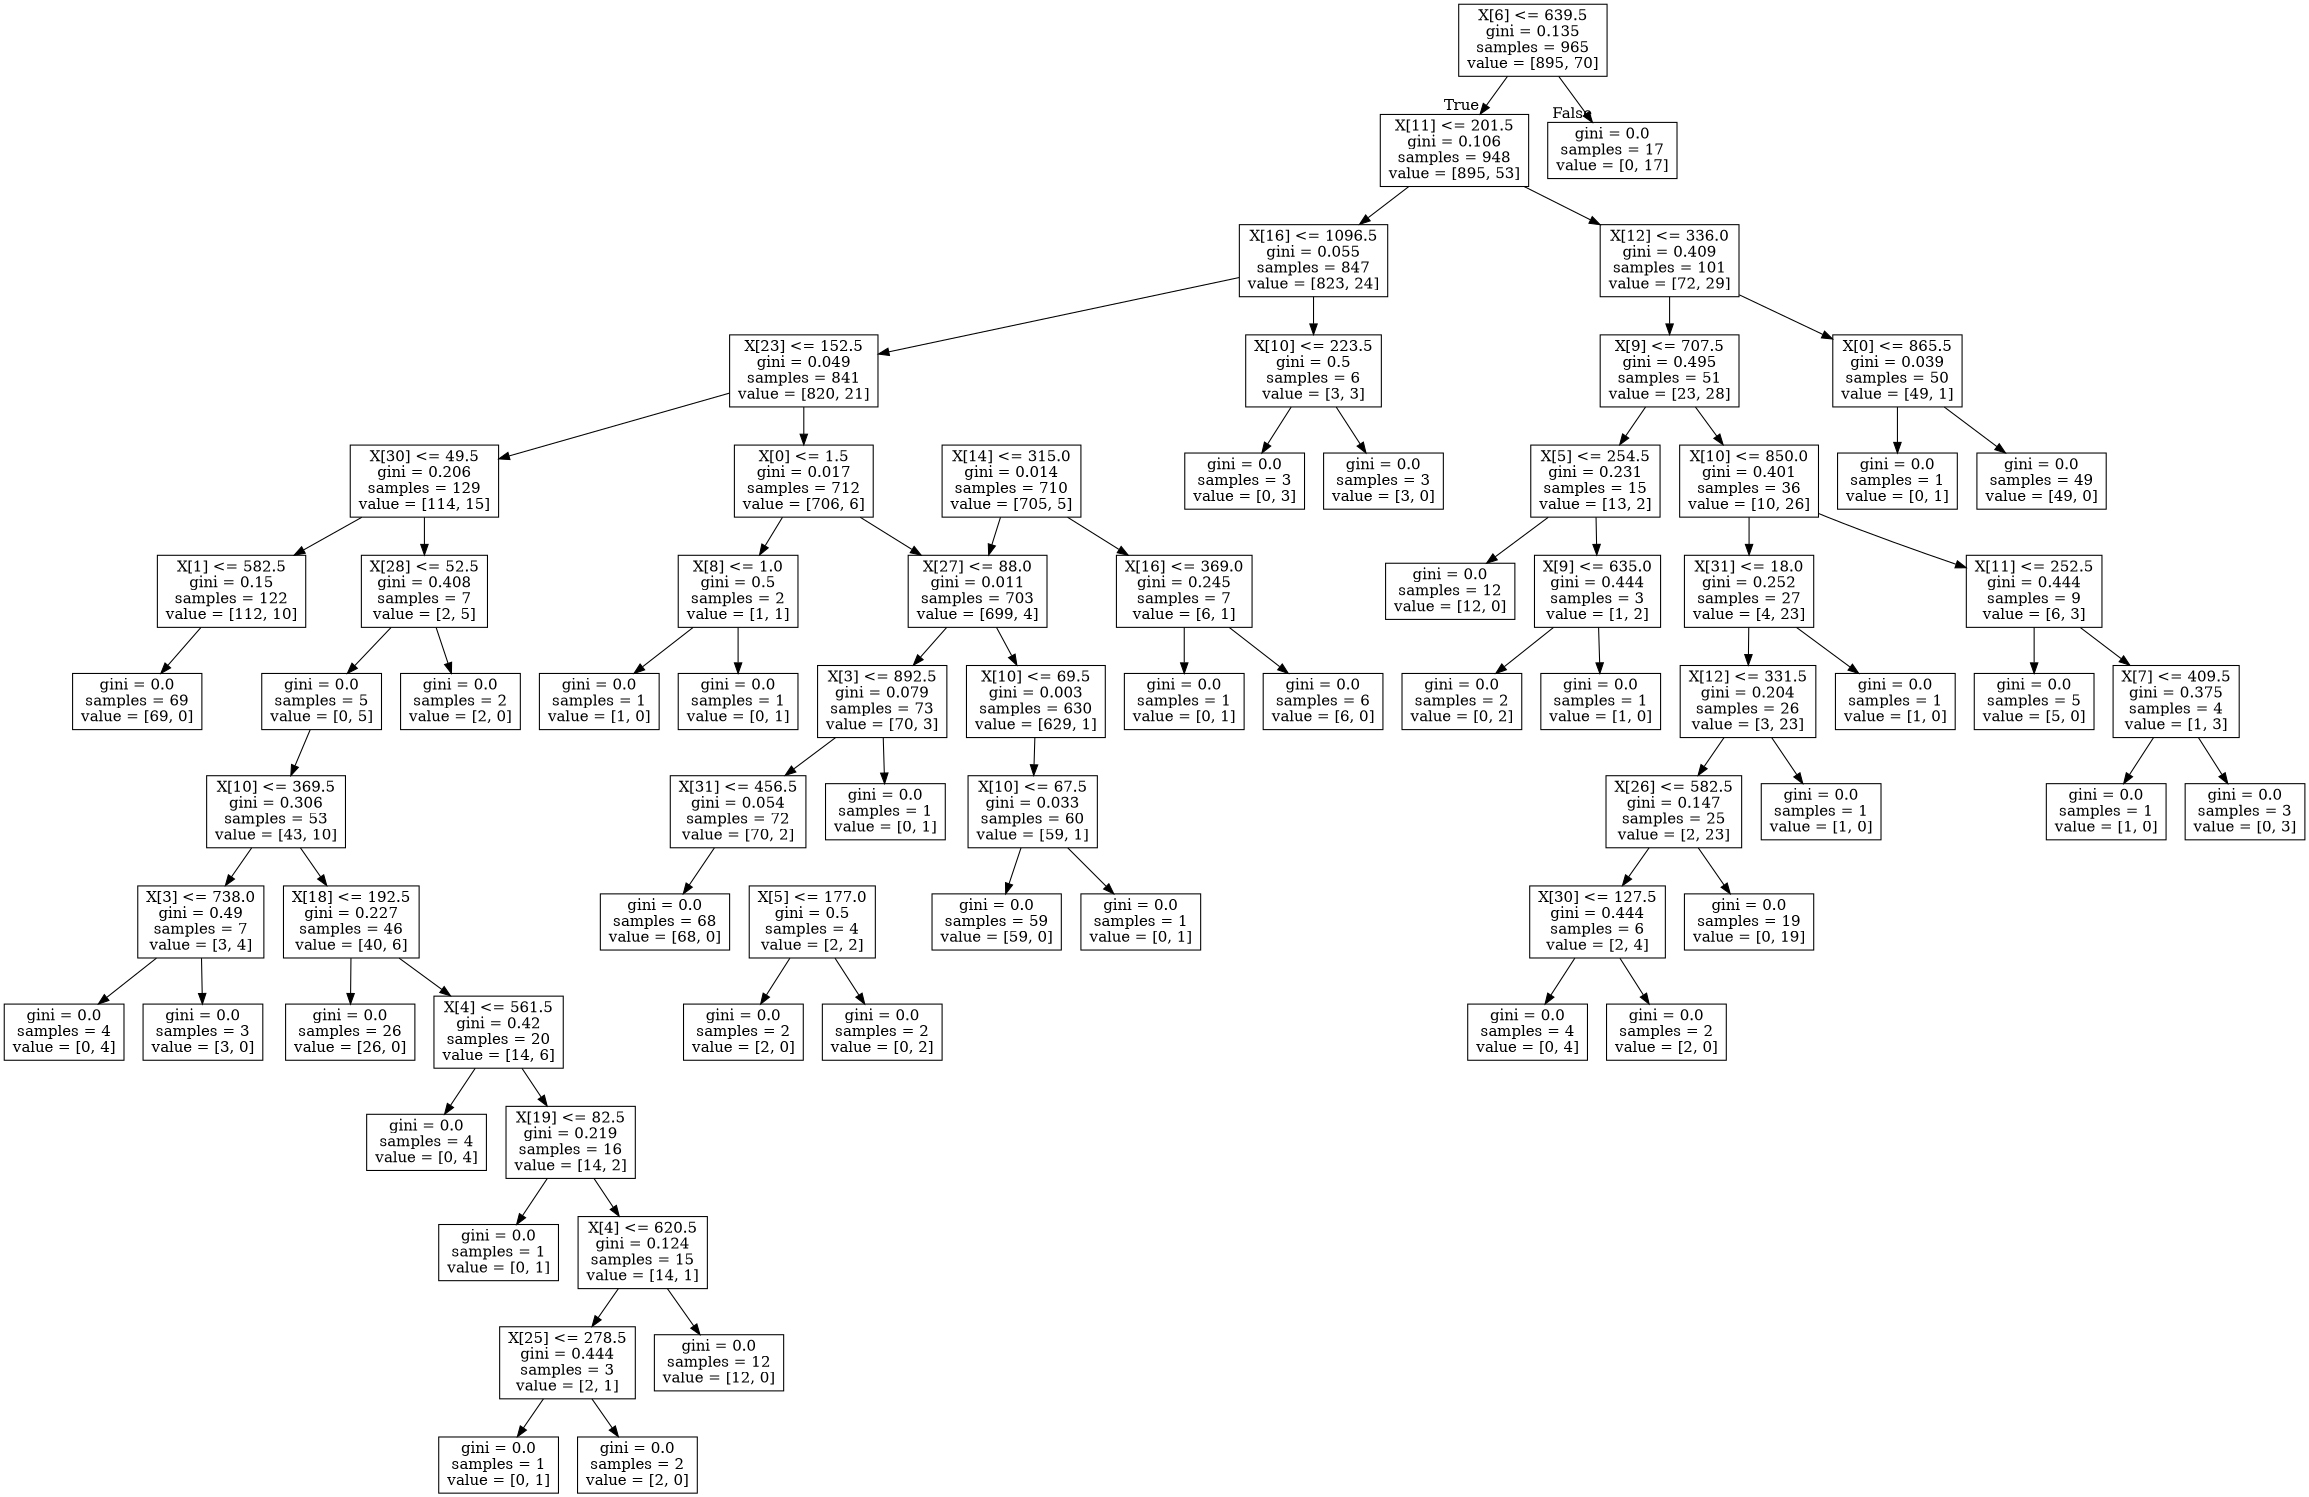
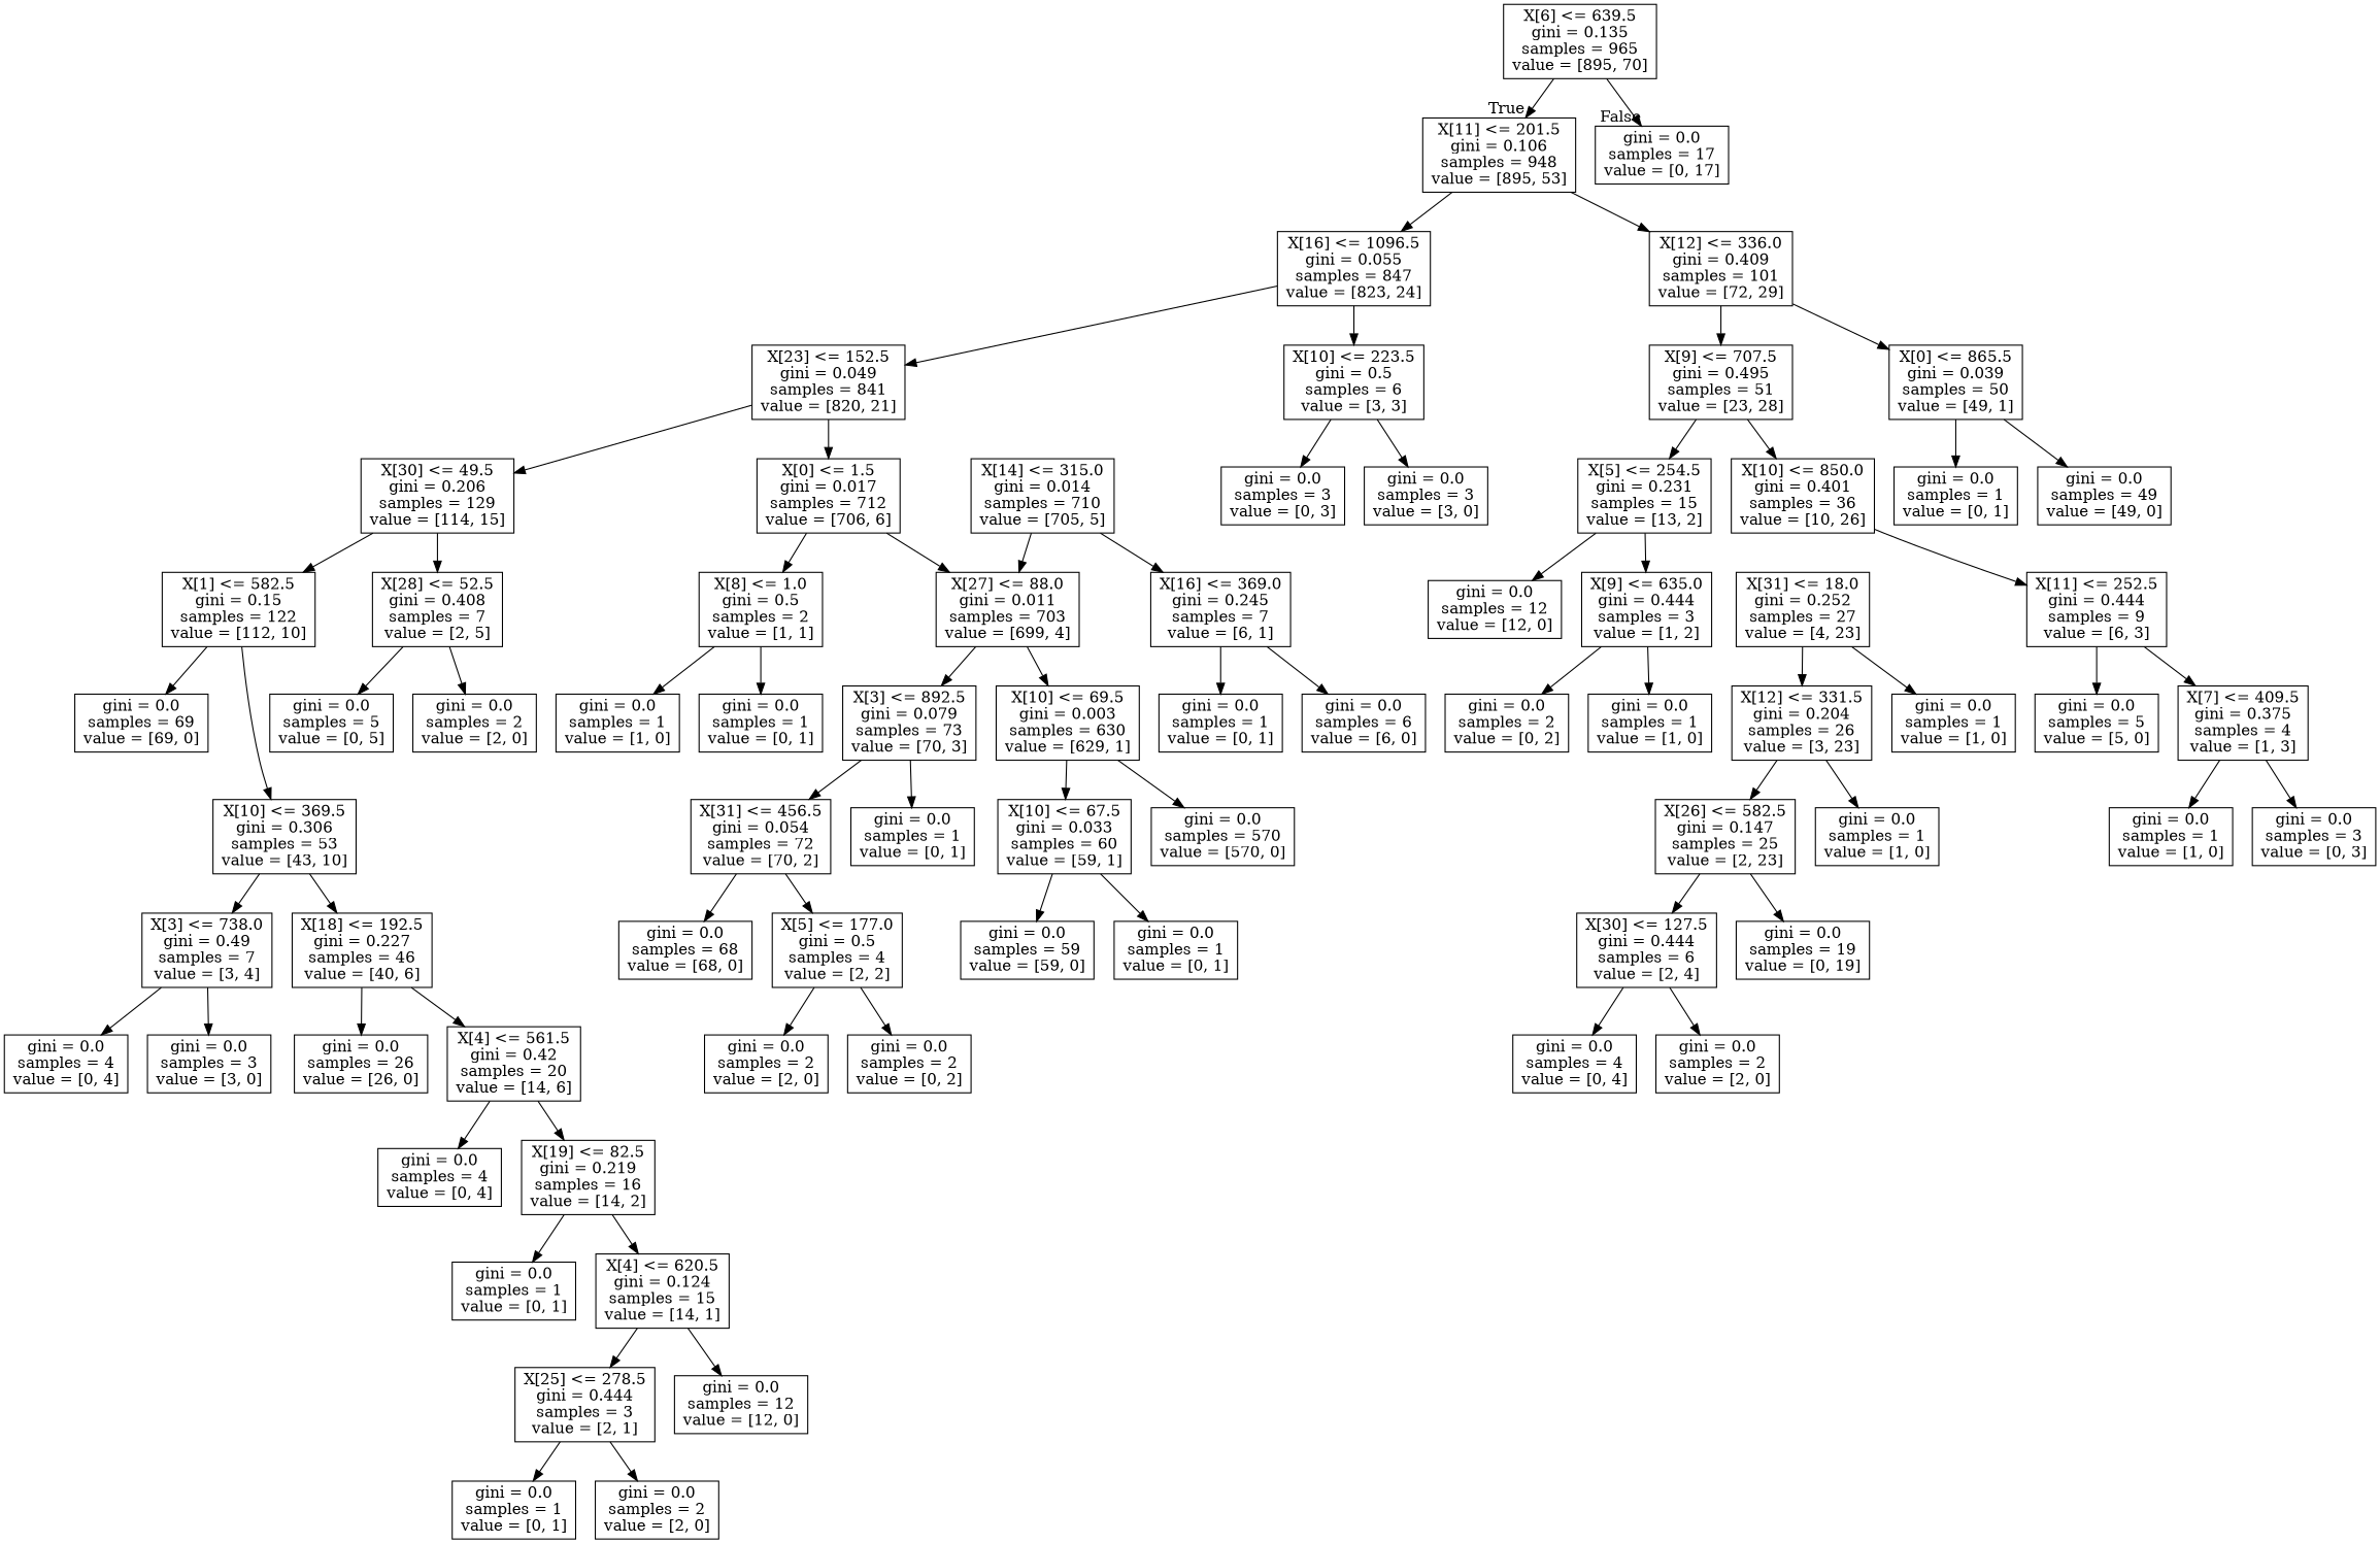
  digraph {
    node [shape=box]
    n1 [label="X[6] <= 639.5\ngini = 0.135\nsamples = 965\nvalue = [895, 70]"]
    n2 [label="X[11] <= 201.5\ngini = 0.106\nsamples = 948\nvalue = [895, 53]"]
    n3 [label="gini = 0.0\nsamples = 17\nvalue = [0, 17]"]
    n4 [label="X[16] <= 1096.5\ngini = 0.055\nsamples = 847\nvalue = [823, 24]"]
    n5 [label="X[12] <= 336.0\ngini = 0.409\nsamples = 101\nvalue = [72, 29]"]
    n6 [label="X[23] <= 152.5\ngini = 0.049\nsamples = 841\nvalue = [820, 21]"]
    n7 [label="X[10] <= 223.5\ngini = 0.5\nsamples = 6\nvalue = [3, 3]"]
    n8 [label="X[9] <= 707.5\ngini = 0.495\nsamples = 51\nvalue = [23, 28]"]
    n9 [label="X[0] <= 865.5\ngini = 0.039\nsamples = 50\nvalue = [49, 1]"]
    n10 [label="X[30] <= 49.5\ngini = 0.206\nsamples = 129\nvalue = [114, 15]"]
    n11 [label="X[0] <= 1.5\ngini = 0.017\nsamples = 712\nvalue = [706, 6]"]
    n12 [label="gini = 0.0\nsamples = 3\nvalue = [0, 3]"]
    n13 [label="gini = 0.0\nsamples = 3\nvalue = [3, 0]"]
    n14 [label="X[1] <= 582.5\ngini = 0.15\nsamples = 122\nvalue = [112, 10]"]
    n15 [label="X[28] <= 52.5\ngini = 0.408\nsamples = 7\nvalue = [2, 5]"]
    n16 [label="X[8] <= 1.0\ngini = 0.5\nsamples = 2\nvalue = [1, 1]"]
    n17 [label="X[27] <= 88.0\ngini = 0.011\nsamples = 703\nvalue = [699, 4]"]
    n18 [label="gini = 0.0\nsamples = 69\nvalue = [69, 0]"]
    n19 [label="X[10] <= 369.5\ngini = 0.306\nsamples = 53\nvalue = [43, 10]"]
    n20 [label="gini = 0.0\nsamples = 5\nvalue = [0, 5]"]
    n21 [label="gini = 0.0\nsamples = 2\nvalue = [2, 0]"]
    n22 [label="X[3] <= 738.0\ngini = 0.49\nsamples = 7\nvalue = [3, 4]"]
    n23 [label="X[18] <= 192.5\ngini = 0.227\nsamples = 46\nvalue = [40, 6]"]
    n24 [label="gini = 0.0\nsamples = 4\nvalue = [0, 4]"]
    n25 [label="gini = 0.0\nsamples = 3\nvalue = [3, 0]"]
    n26 [label="gini = 0.0\nsamples = 26\nvalue = [26, 0]"]
    n27 [label="X[4] <= 561.5\ngini = 0.42\nsamples = 20\nvalue = [14, 6]"]
    n28 [label="gini = 0.0\nsamples = 4\nvalue = [0, 4]"]
    n29 [label="X[19] <= 82.5\ngini = 0.219\nsamples = 16\nvalue = [14, 2]"]
    n30 [label="gini = 0.0\nsamples = 1\nvalue = [0, 1]"]
    n31 [label="X[4] <= 620.5\ngini = 0.124\nsamples = 15\nvalue = [14, 1]"]
    n32 [label="X[25] <= 278.5\ngini = 0.444\nsamples = 3\nvalue = [2, 1]"]
    n33 [label="gini = 0.0\nsamples = 12\nvalue = [12, 0]"]
    n34 [label="gini = 0.0\nsamples = 1\nvalue = [0, 1]"]
    n35 [label="gini = 0.0\nsamples = 2\nvalue = [2, 0]"]
    n36 [label="gini = 0.0\nsamples = 1\nvalue = [1, 0]"]
    n37 [label="gini = 0.0\nsamples = 1\nvalue = [0, 1]"]
    n38 [label="X[14] <= 315.0\ngini = 0.014\nsamples = 710\nvalue = [705, 5]"]
    n39 [label="X[16] <= 369.0\ngini = 0.245\nsamples = 7\nvalue = [6, 1]"]
    n40 [label="X[3] <= 892.5\ngini = 0.079\nsamples = 73\nvalue = [70, 3]"]
    n41 [label="X[10] <= 69.5\ngini = 0.003\nsamples = 630\nvalue = [629, 1]"]
    n42 [label="gini = 0.0\nsamples = 1\nvalue = [0, 1]"]
    n43 [label="gini = 0.0\nsamples = 6\nvalue = [6, 0]"]
    n44 [label="X[31] <= 456.5\ngini = 0.054\nsamples = 72\nvalue = [70, 2]"]
    n45 [label="gini = 0.0\nsamples = 1\nvalue = [0, 1]"]
    n46 [label="X[10] <= 67.5\ngini = 0.033\nsamples = 60\nvalue = [59, 1]"]
+   n47 [label="gini = 0.0\nsamples = 570\nvalue = [570, 0]"]
    n48 [label="gini = 0.0\nsamples = 68\nvalue = [68, 0]"]
    n49 [label="X[5] <= 177.0\ngini = 0.5\nsamples = 4\nvalue = [2, 2]"]
    n50 [label="gini = 0.0\nsamples = 2\nvalue = [2, 0]"]
    n51 [label="gini = 0.0\nsamples = 2\nvalue = [0, 2]"]
    n52 [label="gini = 0.0\nsamples = 59\nvalue = [59, 0]"]
    n53 [label="gini = 0.0\nsamples = 1\nvalue = [0, 1]"]
    n54 [label="X[5] <= 254.5\ngini = 0.231\nsamples = 15\nvalue = [13, 2]"]
    n55 [label="X[10] <= 850.0\ngini = 0.401\nsamples = 36\nvalue = [10, 26]"]
    n56 [label="gini = 0.0\nsamples = 1\nvalue = [0, 1]"]
    n57 [label="gini = 0.0\nsamples = 49\nvalue = [49, 0]"]
    n58 [label="gini = 0.0\nsamples = 12\nvalue = [12, 0]"]
    n59 [label="X[9] <= 635.0\ngini = 0.444\nsamples = 3\nvalue = [1, 2]"]
    n60 [label="X[31] <= 18.0\ngini = 0.252\nsamples = 27\nvalue = [4, 23]"]
    n61 [label="X[11] <= 252.5\ngini = 0.444\nsamples = 9\nvalue = [6, 3]"]
    n62 [label="gini = 0.0\nsamples = 2\nvalue = [0, 2]"]
    n63 [label="gini = 0.0\nsamples = 1\nvalue = [1, 0]"]
    n64 [label="X[12] <= 331.5\ngini = 0.204\nsamples = 26\nvalue = [3, 23]"]
    n65 [label="gini = 0.0\nsamples = 1\nvalue = [1, 0]"]
    n66 [label="gini = 0.0\nsamples = 5\nvalue = [5, 0]"]
    n67 [label="X[7] <= 409.5\ngini = 0.375\nsamples = 4\nvalue = [1, 3]"]
    n68 [label="X[26] <= 582.5\ngini = 0.147\nsamples = 25\nvalue = [2, 23]"]
    n69 [label="gini = 0.0\nsamples = 1\nvalue = [1, 0]"]
    n70 [label="X[30] <= 127.5\ngini = 0.444\nsamples = 6\nvalue = [2, 4]"]
    n71 [label="gini = 0.0\nsamples = 19\nvalue = [0, 19]"]
    n72 [label="gini = 0.0\nsamples = 4\nvalue = [0, 4]"]
    n73 [label="gini = 0.0\nsamples = 2\nvalue = [2, 0]"]
    n74 [label="gini = 0.0\nsamples = 1\nvalue = [1, 0]"]
    n75 [label="gini = 0.0\nsamples = 3\nvalue = [0, 3]"]
    n1 -> n2 [headlabel=True labelangle=45 labeldistance=2.5]
    n1 -> n3 [headlabel=False labelangle=-45 labeldistance=2.5]
    n2 -> n4
    n2 -> n5
    n4 -> n6
    n4 -> n7
    n5 -> n8
    n5 -> n9
    n6 -> n10
    n6 -> n11
    n7 -> n12
    n7 -> n13
    n8 -> n54
    n8 -> n55
    n9 -> n56
    n9 -> n57
    n10 -> n14
    n10 -> n15
    n11 -> n16
    n11 -> n17
    n14 -> n18
-   n20 -> n19
+   n14 -> n19
    n15 -> n20
    n15 -> n21
    n16 -> n36
    n16 -> n37
    n17 -> n40
    n17 -> n41
    n19 -> n22
    n19 -> n23
    n22 -> n24
    n22 -> n25
    n23 -> n26
    n23 -> n27
    n27 -> n28
    n27 -> n29
    n29 -> n30
    n29 -> n31
    n31 -> n32
    n31 -> n33
    n32 -> n34
    n32 -> n35
    n38 -> n17
    n38 -> n39
    n39 -> n42
    n39 -> n43
    n40 -> n44
    n40 -> n45
    n41 -> n46
+   n41 -> n47
    n44 -> n48
+   n44 -> n49
    n46 -> n52
    n46 -> n53
    n49 -> n50
    n49 -> n51
    n54 -> n58
    n54 -> n59
-   n55 -> n60
    n55 -> n61
    n59 -> n62
    n59 -> n63
    n60 -> n64
    n60 -> n65
    n61 -> n66
    n61 -> n67
    n64 -> n68
    n64 -> n69
    n67 -> n74
    n67 -> n75
    n68 -> n70
    n68 -> n71
    n70 -> n72
    n70 -> n73
  }
